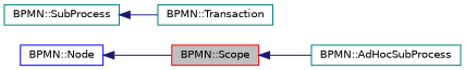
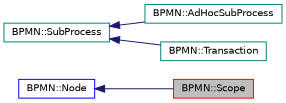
  digraph {
    rankdir=LR
    node [color=teal fillcolor=white fontname=Helvetica fontsize=10 shape=record style=filled]
    edge [color=midnightblue dir=back fontname=Helvetica fontsize=10 labelfontname=Helvetica labelfontsize=10 style=solid]
    n1 [color=red fillcolor=grey75 fontcolor=black height=0.2 label="BPMN::Scope" width=0.4]
    n2 [height=0.2 label="BPMN::SubProcess" width=0.4]
    n3 [height=0.2 label="BPMN::AdHocSubProcess" width=0.4]
    n4 [height=0.2 label="BPMN::Transaction" width=0.4]
    n5 [color=blue height=0.2 label="BPMN::Node" width=0.4]
-   n1 -> n3
+   n2 -> n3
    n2 -> n4
    n5 -> n1
  }
